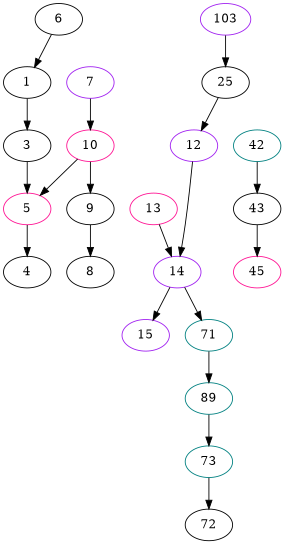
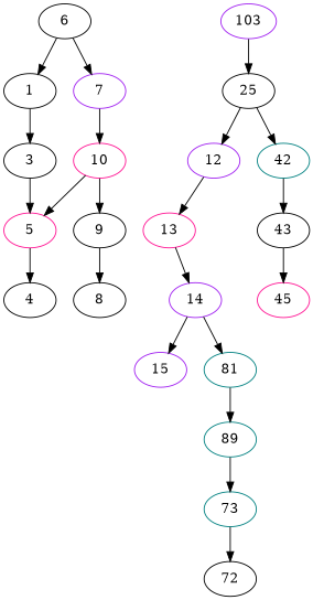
  digraph {
    node [color=black]
    6
    1
    7 [color=purple]
    3
    10 [color=deeppink]
    5 [color=deeppink]
    9
    4
    8
    103 [color=purple]
    25
    12 [color=purple]
    42 [color=teal]
    13 [color=deeppink]
    43
    14 [color=purple]
    45 [color=deeppink]
    15 [color=purple]
-   71 [color=teal]
+   71 [color=teal label=81]
    89 [color=teal]
    73 [color=teal]
    72
    6 -> 1
+   6 -> 7
    1 -> 3
    7 -> 10
    3 -> 5
    10 -> 5
    10 -> 9
    5 -> 4
    9 -> 8
    103 -> 25
    25 -> 12
-   12 -> 14
+   25 -> 42
+   12 -> 13
    42 -> 43
    13 -> 14
    43 -> 45
    14 -> 15
    14 -> 71
    71 -> 89
    89 -> 73
    73 -> 72
  }
